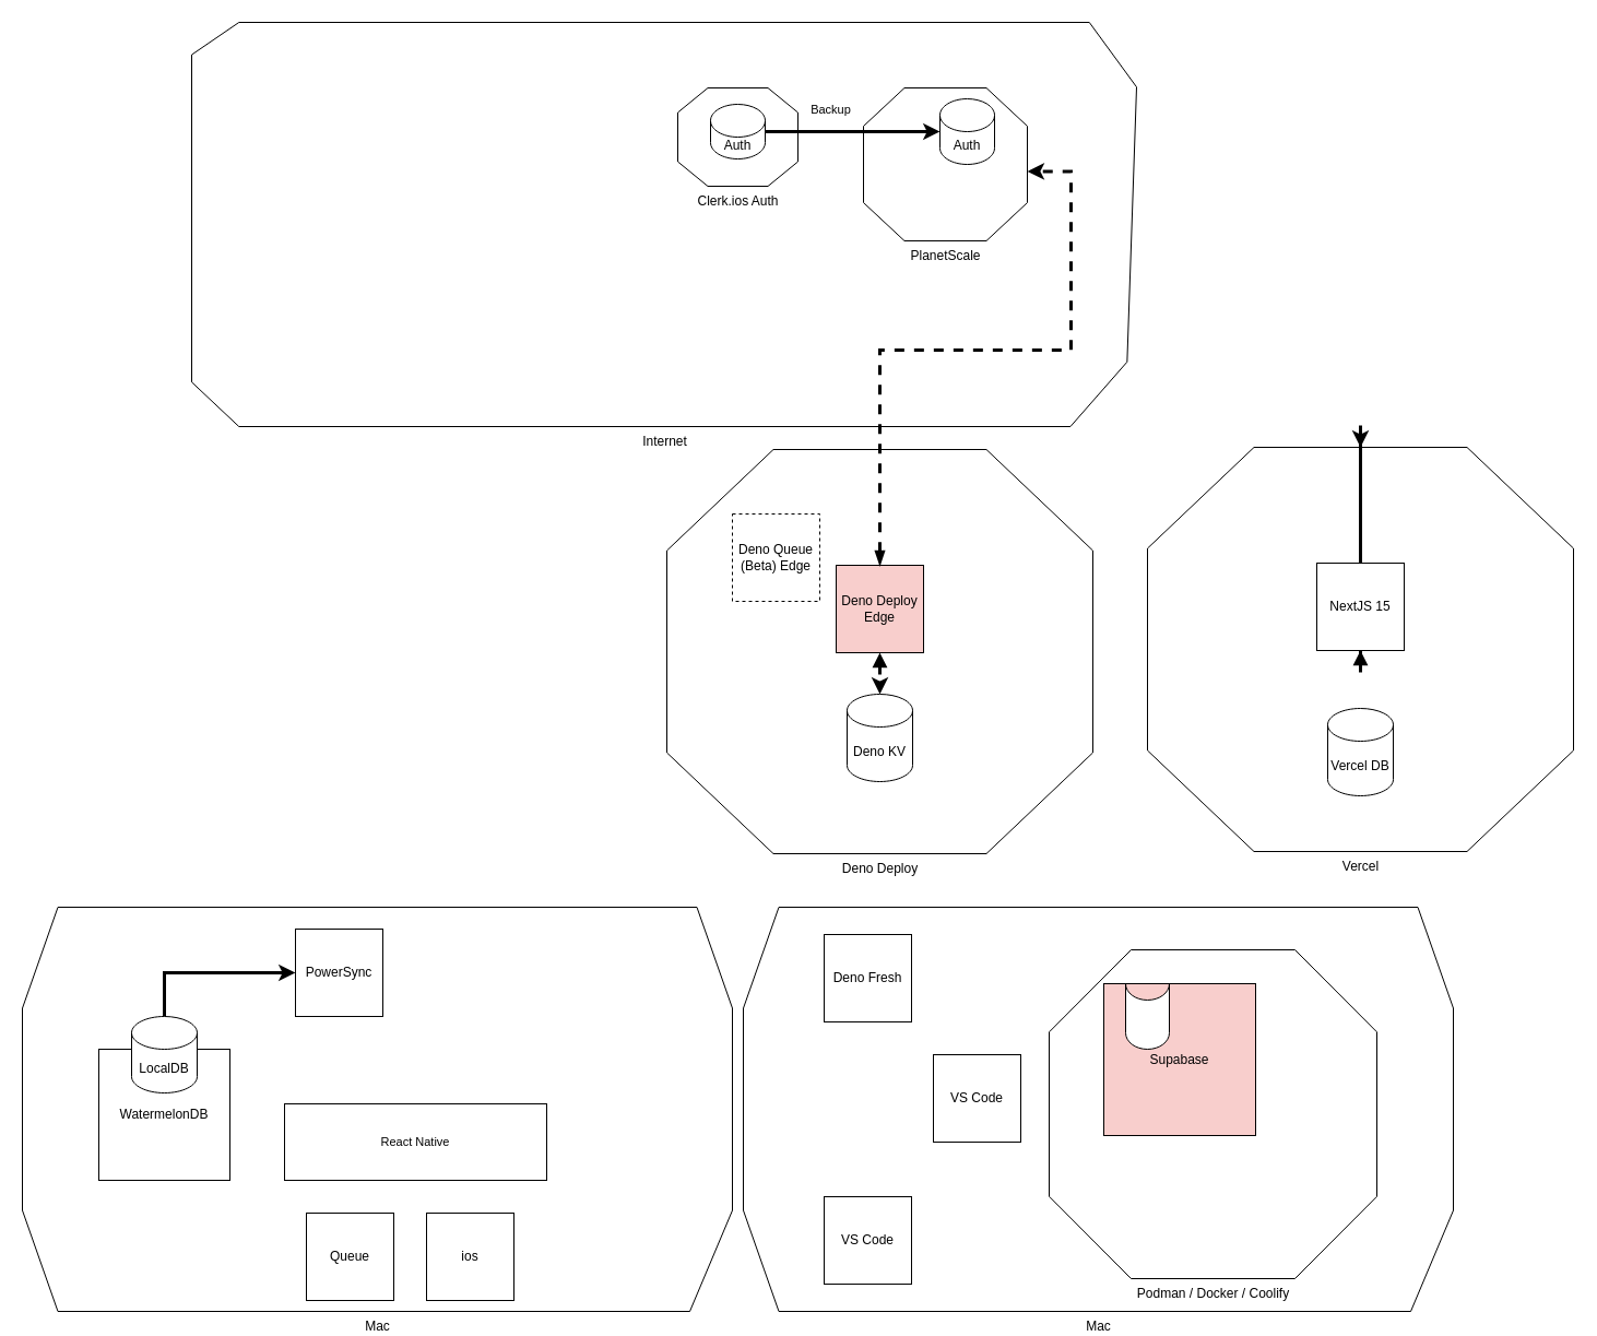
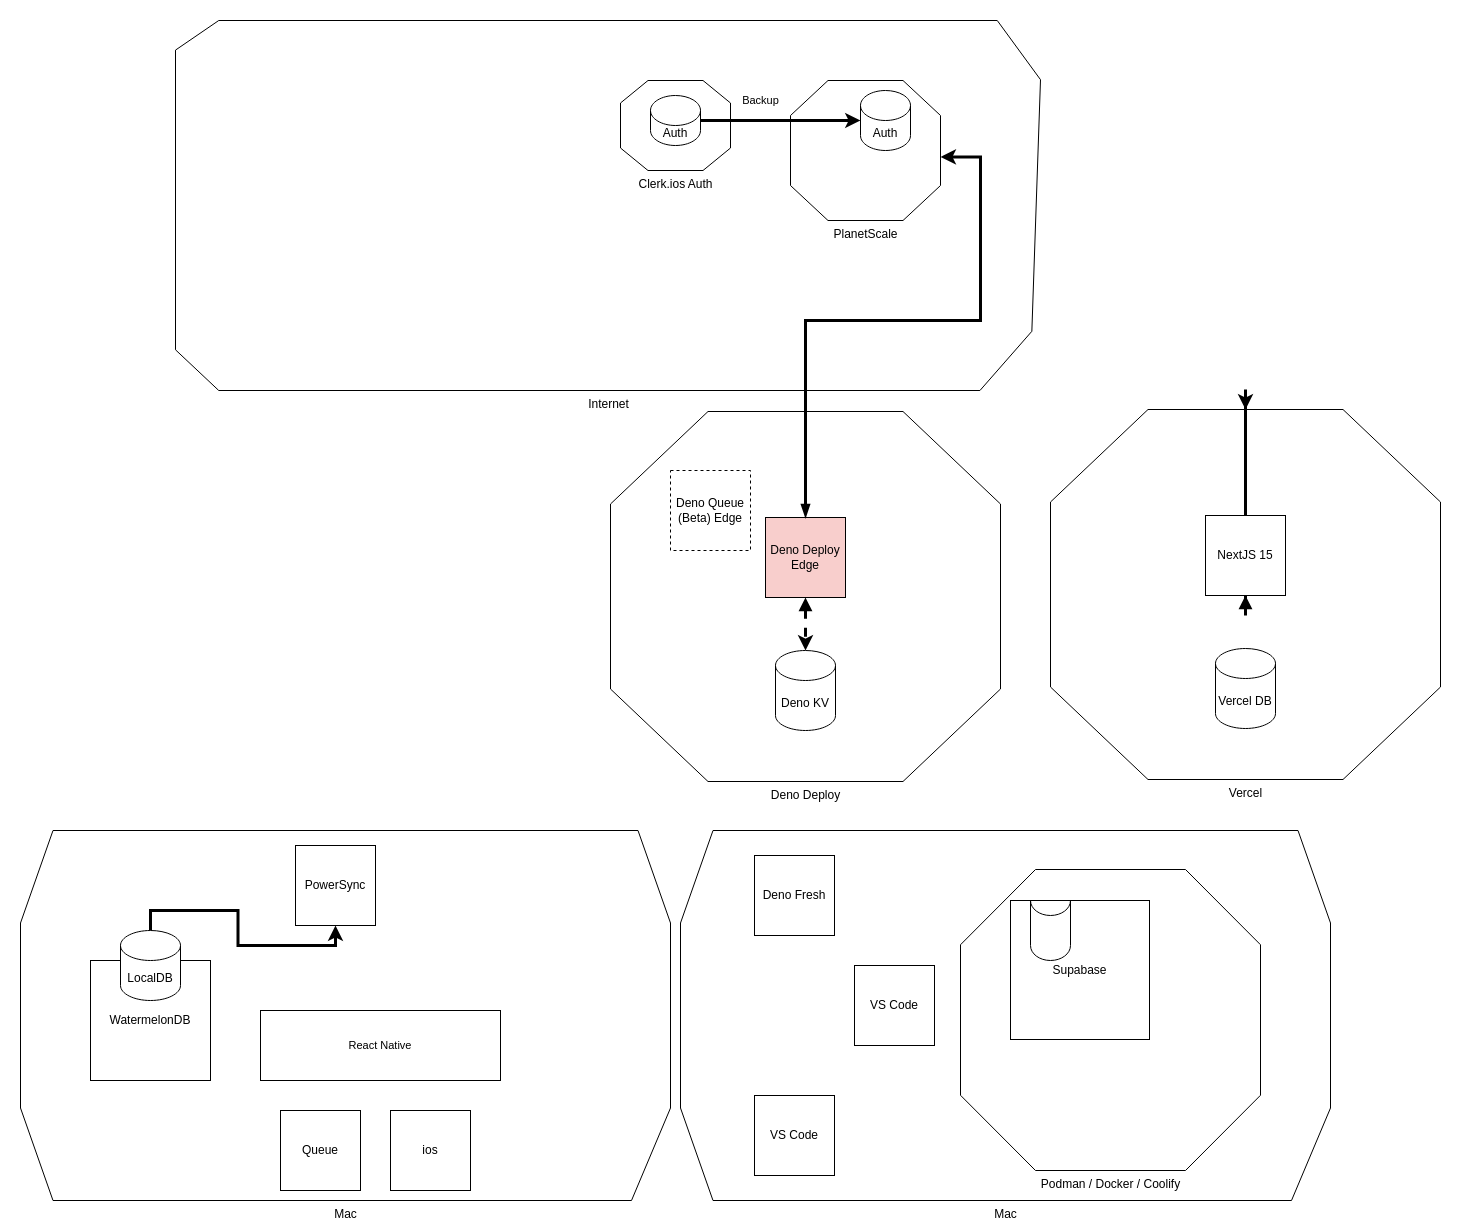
  <mxCell id="0" />
  <mxCell id="1" parent="0" />
  <mxCell id="2" value="Mac" style="verticalLabelPosition=bottom;verticalAlign=top;html=1;shape=mxgraph.basic.polygon;polyCoords=[[0.05,0],[0.95,0],[1,0.25],[1,0.75],[0.94,1],[0.05,1],[0,0.75],[0,0.25]];polyline=0;" parent="1" vertex="1"><mxGeometry x="20" y="830" width="650" height="370" as="geometry" /></mxCell>
  <mxCell id="3" value="Internet" style="verticalLabelPosition=bottom;verticalAlign=top;html=1;shape=mxgraph.basic.polygon;polyCoords=[[0.05,0],[0.95,0],[1,0.16],[0.99,0.84],[0.93,1],[0.05,1],[0,0.89],[0,0.08]];polyline=0;" parent="1" vertex="1"><mxGeometry x="175" y="20" width="865" height="370" as="geometry" /></mxCell>
  <mxCell id="4" value="Mac" style="verticalLabelPosition=bottom;verticalAlign=top;html=1;shape=mxgraph.basic.polygon;polyCoords=[[0.05,0],[0.95,0],[1,0.25],[1,0.75],[0.94,1],[0.05,1],[0,0.75],[0,0.25]];polyline=0;" parent="1" vertex="1"><mxGeometry x="680" y="830" width="650" height="370" as="geometry" /></mxCell>
  <mxCell id="5" value="Podman / Docker / Coolify" style="verticalLabelPosition=bottom;verticalAlign=top;html=1;shape=mxgraph.basic.polygon;polyCoords=[[0.25,0],[0.75,0],[1,0.25],[1,0.75],[0.75,1],[0.25,1],[0,0.75],[0,0.25]];polyline=0;" parent="1" vertex="1"><mxGeometry x="960" y="869" width="300" height="301" as="geometry" /></mxCell>
- <mxCell id="6" value="Supabase" style="whiteSpace=wrap;html=1;aspect=fixed;fillColor=#f8cecc;" parent="1" vertex="1"><mxGeometry x="1010" y="900" width="139" height="139" as="geometry" /></mxCell>
+ <mxCell id="6" value="Supabase" style="whiteSpace=wrap;html=1;aspect=fixed;" parent="1" vertex="1"><mxGeometry x="1010" y="900" width="139" height="139" as="geometry" /></mxCell>
  <mxCell id="7" value="" style="shape=cylinder3;whiteSpace=wrap;html=1;boundedLbl=1;backgroundOutline=1;size=15;lid=0;" parent="1" vertex="1"><mxGeometry x="1030" y="900" width="40" height="60" as="geometry" /></mxCell>
  <mxCell id="8" value="Deno Deploy" style="verticalLabelPosition=bottom;verticalAlign=top;html=1;shape=mxgraph.basic.polygon;polyCoords=[[0.25,0],[0.75,0],[1,0.25],[1,0.75],[0.75,1],[0.25,1],[0,0.75],[0,0.25]];polyline=0;" parent="1" vertex="1"><mxGeometry x="610" y="411" width="390" height="370" as="geometry" /></mxCell>
  <mxCell id="9" value="PlanetScale" style="verticalLabelPosition=bottom;verticalAlign=top;html=1;shape=mxgraph.basic.polygon;polyCoords=[[0.25,0],[0.75,0],[1,0.25],[1,0.75],[0.75,1],[0.25,1],[0,0.75],[0,0.25]];polyline=0;" parent="1" vertex="1"><mxGeometry x="790" y="80" width="150" height="140" as="geometry" /></mxCell>
- <mxCell id="10" value="Deno KV" style="shape=cylinder3;whiteSpace=wrap;html=1;boundedLbl=1;backgroundOutline=1;size=15;" parent="1" vertex="1"><mxGeometry x="775" y="635" width="60" height="80" as="geometry" /></mxCell>
+ <mxCell id="10" value="Deno KV" style="shape=cylinder3;whiteSpace=wrap;html=1;boundedLbl=1;backgroundOutline=1;size=15;" parent="1" vertex="1"><mxGeometry x="775" y="650" width="60" height="80" as="geometry" /></mxCell>
  <mxCell id="11" style="edgeStyle=orthogonalEdgeStyle;rounded=0;orthogonalLoop=1;jettySize=auto;html=1;exitX=0.5;exitY=1;exitDx=0;exitDy=0;strokeWidth=3;startArrow=block;startFill=1;dashed=1;" parent="1" source="12" target="10" edge="1"><mxGeometry relative="1" as="geometry" /></mxCell>
  <mxCell id="12" value="Deno Deploy Edge" style="whiteSpace=wrap;html=1;aspect=fixed;fillColor=#f8cecc;" parent="1" vertex="1"><mxGeometry x="765" y="517" width="80" height="80" as="geometry" /></mxCell>
  <mxCell id="13" value="Deno Fresh" style="whiteSpace=wrap;html=1;aspect=fixed;" parent="1" vertex="1"><mxGeometry x="754" y="855" width="80" height="80" as="geometry" /></mxCell>
  <mxCell id="14" value="Deno Queue (Beta) Edge" style="whiteSpace=wrap;html=1;aspect=fixed;dashed=1;" parent="1" vertex="1"><mxGeometry x="670" y="470" width="80" height="80" as="geometry" /></mxCell>
  <mxCell id="15" value="VS Code" style="whiteSpace=wrap;html=1;aspect=fixed;" parent="1" vertex="1"><mxGeometry x="754" y="1095" width="80" height="80" as="geometry" /></mxCell>
  <mxCell id="16" value="VS Code" style="whiteSpace=wrap;html=1;aspect=fixed;" parent="1" vertex="1"><mxGeometry x="854" y="965" width="80" height="80" as="geometry" /></mxCell>
  <mxCell id="17" value="Auth" style="shape=cylinder3;whiteSpace=wrap;html=1;boundedLbl=1;backgroundOutline=1;size=15;" parent="1" vertex="1"><mxGeometry x="860" y="90" width="50" height="60" as="geometry" /></mxCell>
- <mxCell id="18" style="edgeStyle=orthogonalEdgeStyle;rounded=0;orthogonalLoop=1;jettySize=auto;html=1;exitX=0.5;exitY=0;exitDx=0;exitDy=0;entryX=1.001;entryY=0.546;entryDx=0;entryDy=0;entryPerimeter=0;strokeColor=default;strokeWidth=3;align=center;verticalAlign=middle;fontFamily=Helvetica;fontSize=11;fontColor=default;labelBackgroundColor=default;endArrow=classic;startArrow=blockThin;startFill=1;dashed=1;" parent="1" source="12" target="9" edge="1"><mxGeometry relative="1" as="geometry"><Array as="points"><mxPoint x="805" y="320" /><mxPoint x="980" y="320" /><mxPoint x="980" y="156" /></Array></mxGeometry></mxCell>
+ <mxCell id="18" style="edgeStyle=orthogonalEdgeStyle;rounded=0;orthogonalLoop=1;jettySize=auto;html=1;exitX=0.5;exitY=0;exitDx=0;exitDy=0;entryX=1.001;entryY=0.546;entryDx=0;entryDy=0;entryPerimeter=0;strokeColor=default;strokeWidth=3;align=center;verticalAlign=middle;fontFamily=Helvetica;fontSize=11;fontColor=default;labelBackgroundColor=default;endArrow=classic;startArrow=blockThin;startFill=1;" parent="1" source="12" target="9" edge="1"><mxGeometry relative="1" as="geometry"><Array as="points"><mxPoint x="805" y="320" /><mxPoint x="980" y="320" /><mxPoint x="980" y="156" /></Array></mxGeometry></mxCell>
  <mxCell id="19" value="Clerk.ios Auth" style="verticalLabelPosition=bottom;verticalAlign=top;html=1;shape=mxgraph.basic.polygon;polyCoords=[[0.25,0],[0.75,0],[1,0.25],[1,0.75],[0.75,1],[0.25,1],[0,0.75],[0,0.25]];polyline=0;" parent="1" vertex="1"><mxGeometry x="620" y="80" width="110" height="90" as="geometry" /></mxCell>
  <mxCell id="20" value="Auth" style="shape=cylinder3;whiteSpace=wrap;html=1;boundedLbl=1;backgroundOutline=1;size=15;" parent="1" vertex="1"><mxGeometry x="650" y="95" width="50" height="50" as="geometry" /></mxCell>
  <mxCell id="21" value="Backup" style="edgeStyle=orthogonalEdgeStyle;rounded=0;orthogonalLoop=1;jettySize=auto;html=1;exitX=1;exitY=0.5;exitDx=0;exitDy=0;exitPerimeter=0;entryX=0;entryY=0.5;entryDx=0;entryDy=0;entryPerimeter=0;strokeColor=default;strokeWidth=3;align=center;verticalAlign=middle;fontFamily=Helvetica;fontSize=11;fontColor=default;labelBackgroundColor=default;endArrow=classic;" parent="1" source="20" target="17" edge="1"><mxGeometry x="-0.25" y="20" relative="1" as="geometry"><Array as="points"><mxPoint x="760" y="120" /><mxPoint x="760" y="120" /></Array><mxPoint as="offset" /></mxGeometry></mxCell>
  <mxCell id="22" value="WatermelonDB" style="whiteSpace=wrap;html=1;aspect=fixed;" parent="1" vertex="1"><mxGeometry x="90" y="960" width="120" height="120" as="geometry" /></mxCell>
  <mxCell id="23" value="ios" style="whiteSpace=wrap;html=1;aspect=fixed;" parent="1" vertex="1"><mxGeometry x="390" y="1110" width="80" height="80" as="geometry" /></mxCell>
  <mxCell id="24" value="Queue" style="whiteSpace=wrap;html=1;aspect=fixed;" parent="1" vertex="1"><mxGeometry x="280" y="1110" width="80" height="80" as="geometry" /></mxCell>
  <mxCell id="25" style="edgeStyle=orthogonalEdgeStyle;rounded=0;orthogonalLoop=1;jettySize=auto;html=1;strokeColor=default;strokeWidth=3;align=center;verticalAlign=middle;fontFamily=Helvetica;fontSize=11;fontColor=default;labelBackgroundColor=default;endArrow=classic;exitX=0.5;exitY=0;exitDx=0;exitDy=0;exitPerimeter=0;" parent="1" source="26" target="27" edge="1"><mxGeometry relative="1" as="geometry" /></mxCell>
  <mxCell id="26" value="LocalDB" style="shape=cylinder3;whiteSpace=wrap;html=1;boundedLbl=1;backgroundOutline=1;size=15;" parent="1" vertex="1"><mxGeometry x="120" y="930" width="60" height="70" as="geometry" /></mxCell>
- <mxCell id="27" value="PowerSync" style="whiteSpace=wrap;html=1;aspect=fixed;" parent="1" vertex="1"><mxGeometry x="270" y="850" width="80" height="80" as="geometry" /></mxCell>
+ <mxCell id="27" value="PowerSync" style="whiteSpace=wrap;html=1;aspect=fixed;" parent="1" vertex="1"><mxGeometry x="295" y="845" width="80" height="80" as="geometry" /></mxCell>
  <mxCell id="28" value="React Native" style="rounded=0;whiteSpace=wrap;html=1;fontFamily=Helvetica;fontSize=11;fontColor=default;labelBackgroundColor=default;" parent="1" vertex="1"><mxGeometry x="260" y="1010" width="240" height="70" as="geometry" /></mxCell>
  <mxCell id="29" value="Vercel" style="verticalLabelPosition=bottom;verticalAlign=top;html=1;shape=mxgraph.basic.polygon;polyCoords=[[0.25,0],[0.75,0],[1,0.25],[1,0.75],[0.75,1],[0.25,1],[0,0.75],[0,0.25]];polyline=0;" vertex="1" parent="1"><mxGeometry x="1050" y="409" width="390" height="370" as="geometry" /></mxCell>
  <mxCell id="30" value="Vercel DB" style="shape=cylinder3;whiteSpace=wrap;html=1;boundedLbl=1;backgroundOutline=1;size=15;" vertex="1" parent="1"><mxGeometry x="1215" y="648" width="60" height="80" as="geometry" /></mxCell>
  <mxCell id="31" style="edgeStyle=orthogonalEdgeStyle;rounded=0;orthogonalLoop=1;jettySize=auto;html=1;exitX=0.5;exitY=1;exitDx=0;exitDy=0;strokeWidth=3;startArrow=block;startFill=1;" edge="1" source="32" target="29" parent="1"><mxGeometry relative="1" as="geometry" /></mxCell>
  <mxCell id="32" value="NextJS 15" style="whiteSpace=wrap;html=1;aspect=fixed;" vertex="1" parent="1"><mxGeometry x="1205" y="515" width="80" height="80" as="geometry" /></mxCell>
